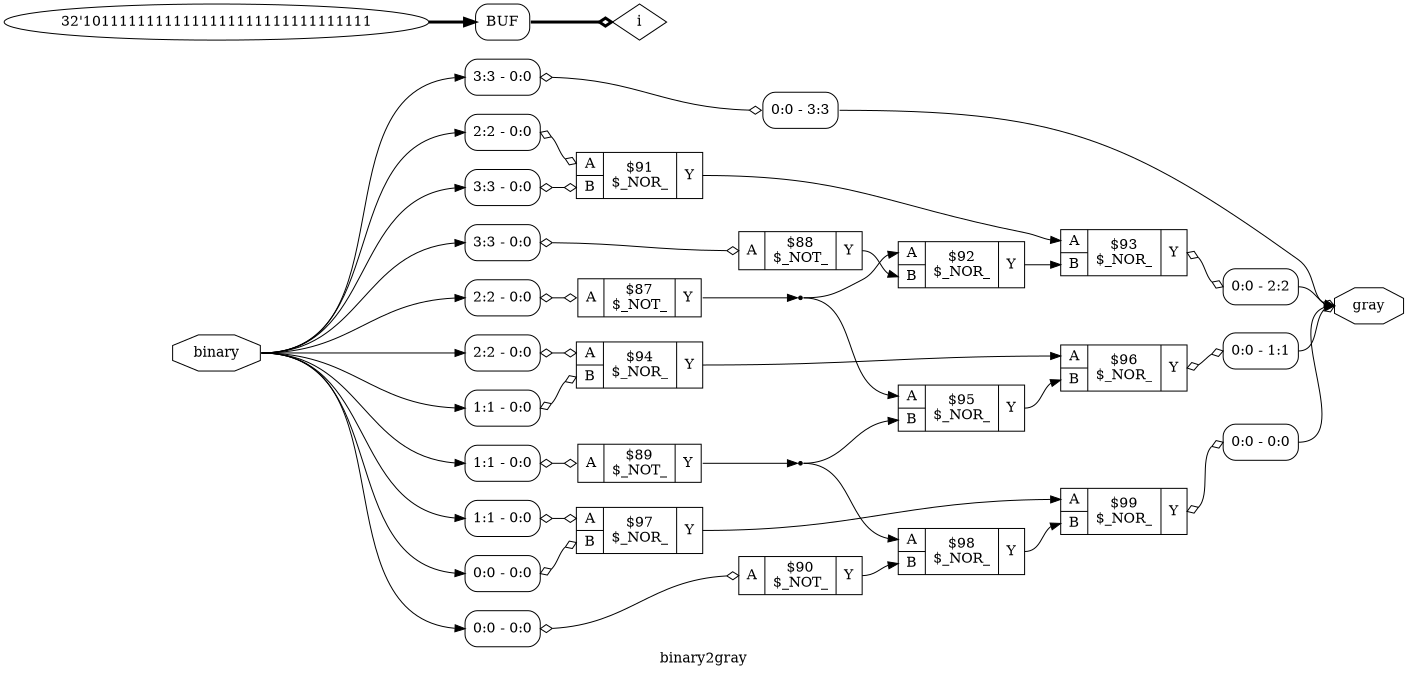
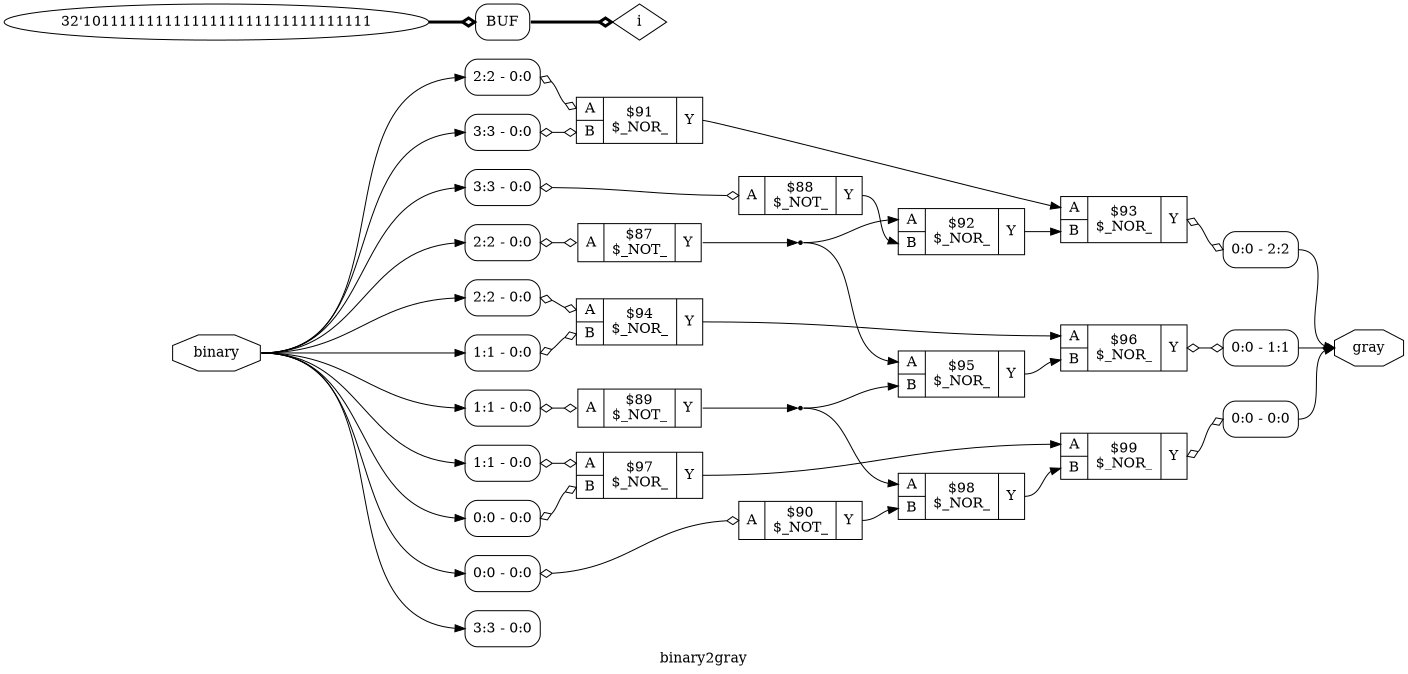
  digraph {
    label=binary2gray
    rankdir=LR
    remincross=true
    node [shape=record]
    edge [color=black headport="p14:w" tailport=e]
    n11 [color=black fontcolor=black label=binary shape=octagon]
    x0 [label="<s0> 2:2 - 0:0 " style=rounded]
    x1 [label="<s0> 3:3 - 0:0 " style=rounded]
    x2 [label="<s0> 1:1 - 0:0 " style=rounded]
    x3 [label="<s0> 0:0 - 0:0 " style=rounded]
    x4 [label="<s0> 2:2 - 0:0 " style=rounded]
    x5 [label="<s0> 3:3 - 0:0 " style=rounded]
    x7 [label="<s0> 2:2 - 0:0 " style=rounded]
    x8 [label="<s0> 1:1 - 0:0 " style=rounded]
    x10 [label="<s0> 1:1 - 0:0 " style=rounded]
    x11 [label="<s0> 0:0 - 0:0 " style=rounded]
    x13 [label="<s0> 3:3 - 0:0 " style=rounded]
    c16 [label="{{<p14> A}|$87\n$_NOT_|{<p15> Y}}"]
    c17 [label="{{<p14> A}|$88\n$_NOT_|{<p15> Y}}"]
    c18 [label="{{<p14> A}|$89\n$_NOT_|{<p15> Y}}"]
    c19 [label="{{<p14> A}|$90\n$_NOT_|{<p15> Y}}"]
    c21 [label="{{<p14> A|<p20> B}|$91\n$_NOR_|{<p15> Y}}"]
    c24 [label="{{<p14> A|<p20> B}|$94\n$_NOR_|{<p15> Y}}"]
    c27 [label="{{<p14> A|<p20> B}|$97\n$_NOR_|{<p15> Y}}"]
-   x14 [label="<s0> 0:0 - 3:3 " style=rounded]
    n12 [color=black fontcolor=black label=gray shape=octagon]
    n13 [color=black fontcolor=black label=i shape=diamond]
    n9 [shape=point]
    c22 [label="{{<p14> A|<p20> B}|$92\n$_NOR_|{<p15> Y}}"]
    c25 [label="{{<p14> A|<p20> B}|$95\n$_NOR_|{<p15> Y}}"]
    c23 [label="{{<p14> A|<p20> B}|$93\n$_NOR_|{<p15> Y}}"]
    n1 [shape=point]
    c28 [label="{{<p14> A|<p20> B}|$98\n$_NOR_|{<p15> Y}}"]
    c29 [label="{{<p14> A|<p20> B}|$99\n$_NOR_|{<p15> Y}}"]
    x6 [label="<s0> 0:0 - 2:2 " style=rounded]
    c26 [label="{{<p14> A|<p20> B}|$96\n$_NOR_|{<p15> Y}}"]
    x9 [label="<s0> 0:0 - 1:1 " style=rounded]
    x12 [label="<s0> 0:0 - 0:0 " style=rounded]
    v15 [label="32'10111111111111111111111111111111" shape=""]
    x16 [label=BUF shape=box style=rounded]
    n11 -> x0 [headport="s0:w"]
    n11 -> x1 [headport="s0:w"]
    n11 -> x2 [headport="s0:w"]
    n11 -> x3 [headport="s0:w"]
    n11 -> x4 [headport="s0:w"]
    n11 -> x5 [headport="s0:w"]
    n11 -> x7 [headport="s0:w"]
    n11 -> x8 [headport="s0:w"]
    n11 -> x10 [headport="s0:w"]
    n11 -> x11 [headport="s0:w"]
    n11 -> x13 [headport="s0:w"]
    x0 -> c16 [arrowhead=odiamond arrowtail=odiamond dir=both]
    x1 -> c17 [arrowhead=odiamond arrowtail=odiamond dir=both]
    x2 -> c18 [arrowhead=odiamond arrowtail=odiamond dir=both]
    x3 -> c19 [arrowhead=odiamond arrowtail=odiamond dir=both]
    x4 -> c21 [arrowhead=odiamond arrowtail=odiamond dir=both]
    x5 -> c21 [arrowhead=odiamond arrowtail=odiamond dir=both headport="p20:w"]
    x7 -> c24 [arrowhead=odiamond arrowtail=odiamond dir=both]
    x8 -> c24 [arrowhead=odiamond arrowtail=odiamond dir=both headport="p20:w"]
    x10 -> c27 [arrowhead=odiamond arrowtail=odiamond dir=both]
    x11 -> c27 [arrowhead=odiamond arrowtail=odiamond dir=both headport="p20:w"]
-   x13 -> x14 [arrowhead=odiamond arrowtail=odiamond dir=both headport=w]
    c16 -> n9 [headport=w tailport="p15:e"]
    c17 -> c22 [headport="p20:w" tailport="p15:e"]
    c18 -> n1 [headport=w tailport="p15:e"]
    c19 -> c28 [headport="p20:w" tailport="p15:e"]
    c21 -> c23 [tailport="p15:e"]
    c24 -> c26 [tailport="p15:e"]
    c27 -> c29 [tailport="p15:e"]
-   x14 -> n12 [headport=w tailport="s0:e"]
    n9 -> c22
    n9 -> c25
    c22 -> c23 [headport="p20:w" tailport="p15:e"]
    c25 -> c26 [headport="p20:w" tailport="p15:e"]
    c23 -> x6 [arrowhead=odiamond arrowtail=odiamond dir=both headport=w tailport="p15:e"]
    n1 -> c25 [headport="p20:w"]
    n1 -> c28
    c28 -> c29 [headport="p20:w" tailport="p15:e"]
    c29 -> x12 [arrowhead=odiamond arrowtail=odiamond dir=both headport=w tailport="p15:e"]
-   x6 -> n12 [headport=w tailport="s0:e" arrowhead=odiamond]
+   x6 -> n12 [headport=w tailport="s0:e"]
    c26 -> x9 [arrowhead=odiamond arrowtail=odiamond dir=both headport=w tailport="p15:e"]
    x9 -> n12 [arrowhead=odiamond headport=w tailport="s0:e"]
    x12 -> n12 [headport=w tailport="s0:e"]
-   v15 -> x16 [headport="w:w" style="setlinewidth(3)"]
+   v15 -> x16 [headport="w:w" style="setlinewidth(3)" arrowhead=odiamond]
    x16 -> n13 [arrowhead=odiamond headport=w style="setlinewidth(3)" tailport="e:e"]
  }
